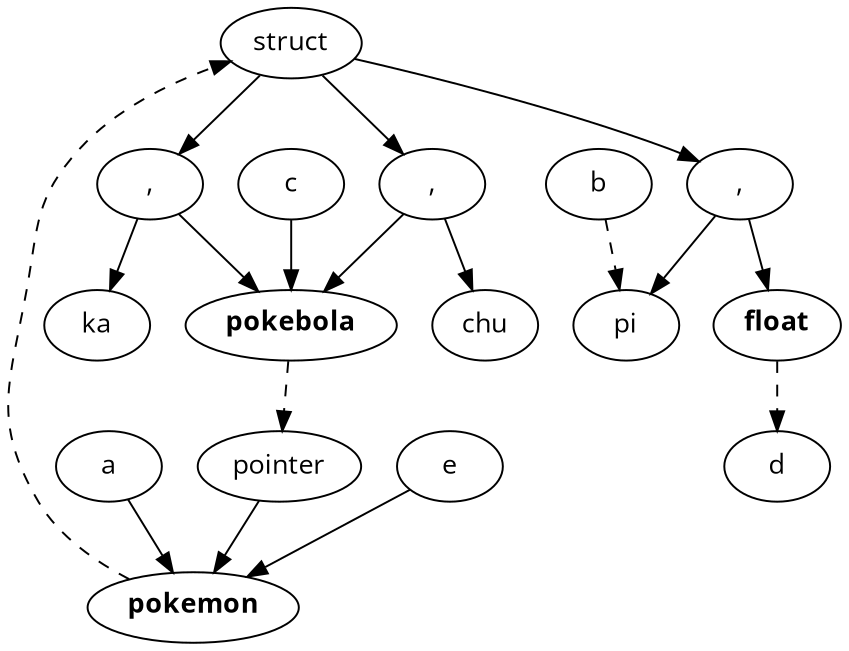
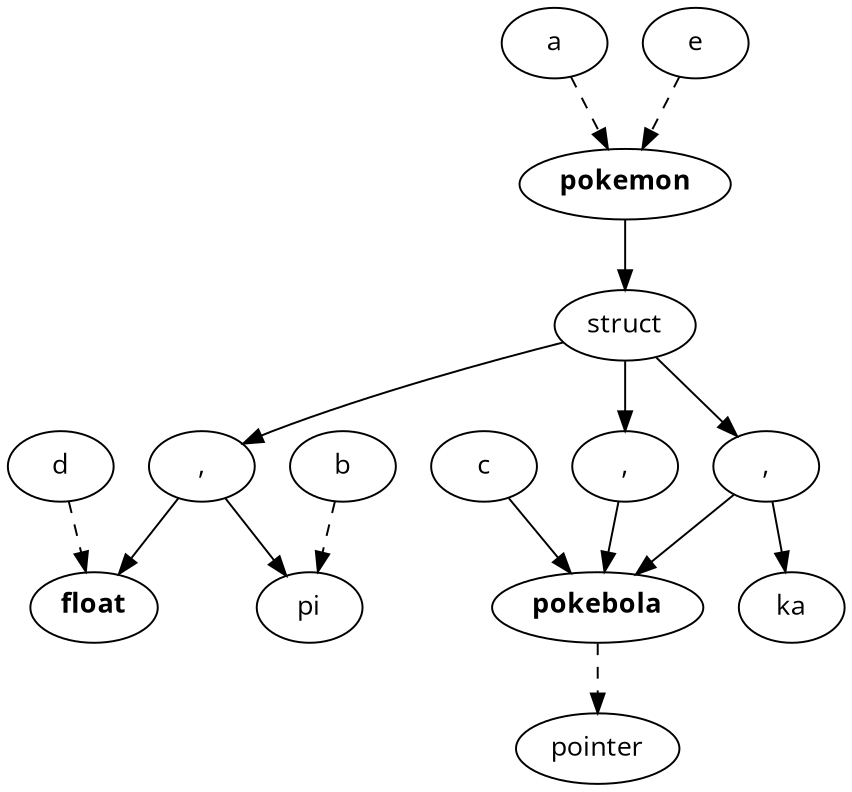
  digraph {
    fontname="Open Sans"
    node [fontname="Open Sans"]
    edge [fontname="Open Sans"]
    n1 [label=","]
    n2 [label=<<B>float</B>>]
    pi
    n4 [label=","]
    n5 [label=<<B>pokebola</B>>]
    ka
    pointer
    n8 [label=","]
-   chu
    n10 [label=<<B>pokemon</B>>]
    struct
    a
    b
    c
    d
    e
    n1 -> n2
    n1 -> pi
    n4 -> n5
    n4 -> ka
    n5 -> pointer [style=dashed]
-   pointer -> n10
    n8 -> n5
-   n8 -> chu
-   n10 -> struct [style=dashed]
+   n10 -> struct
    struct -> n1
    struct -> n4
    struct -> n8
-   a -> n10 [style=solid]
+   a -> n10 [style=dashed]
    b -> pi [style=dashed]
    c -> n5 [style=solid]
-   n2 -> d [style=dashed]
-   e -> n10 [style=solid]
+   d -> n2 [style=dashed]
+   e -> n10 [style=dashed]
  }
